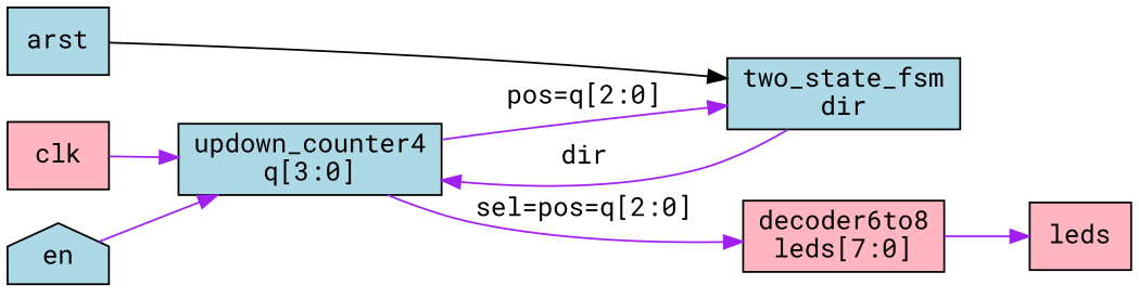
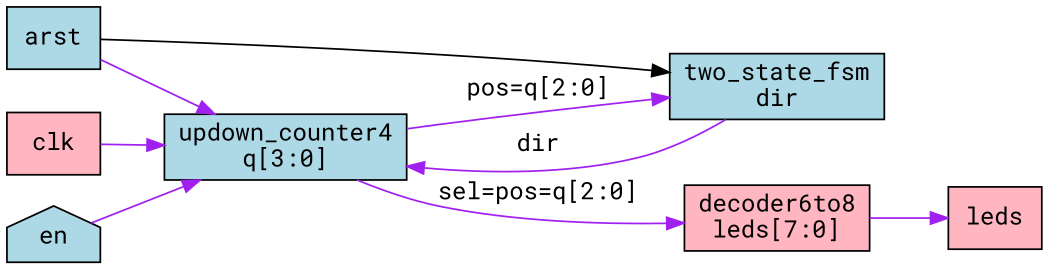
  digraph {
    fontname="Roboto Mono"
    rankdir=LR
    node [fillcolor=lightblue fontname="Roboto Mono" shape=box style=filled]
    edge [color=purple fontname="Roboto Mono"]
    n1 [label="updown_counter4\nq[3:0]"]
    n2 [label="two_state_fsm\ndir"]
    n3 [fillcolor=lightpink label="decoder6to8\nleds[7:0]"]
    leds [fillcolor=lightpink]
    clk [fillcolor=lightpink]
    arst
    en [shape=house]
    n1 -> n2 [label="pos=q[2:0]"]
    n1 -> n3 [label="sel=pos=q[2:0]"]
    n2 -> n1 [label=dir]
    n3 -> leds
    clk -> n1
+   arst -> n1
    arst -> n2 [color=black]
    en -> n1
  }
